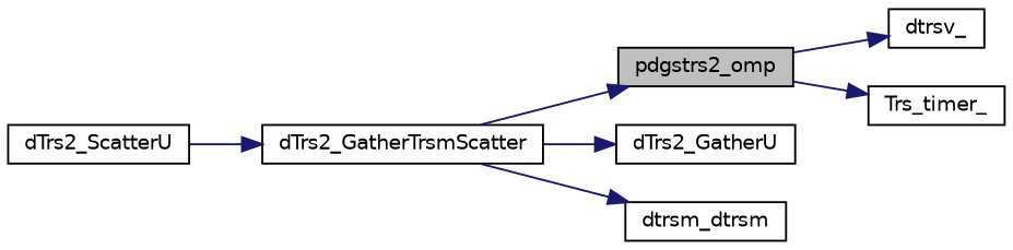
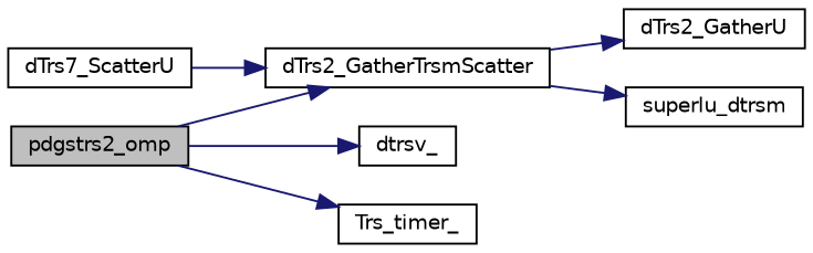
  digraph {
    rankdir=LR
    node [color=black fillcolor=white fontname=Helvetica fontsize=10 shape=record style=filled]
    edge [color=midnightblue fontname=Helvetica fontsize=10 labelfontname=Helvetica labelfontsize=10 style=solid]
    n1 [fillcolor=grey75 fontcolor=black height=0.2 label=pdgstrs2_omp width=0.4]
    n2 [height=0.2 label=dTrs2_GatherTrsmScatter width=0.4]
    n3 [height=0.2 label=dtrsv_ width=0.4]
    n4 [height=0.2 label=Trs_timer_ width=0.4]
    n5 [height=0.2 label=dTrs2_GatherU width=0.4]
-   n6 [height=0.2 label=dtrsm_dtrsm width=0.4]
-   n7 [height=0.2 label=dTrs2_ScatterU width=0.4]
-   n2 -> n1
+   n6 [height=0.2 label=superlu_dtrsm width=0.4]
+   n7 [height=0.2 label=dTrs7_ScatterU width=0.4]
+   n1 -> n2
    n1 -> n3
    n1 -> n4
    n2 -> n5
    n2 -> n6
    n7 -> n2
  }
